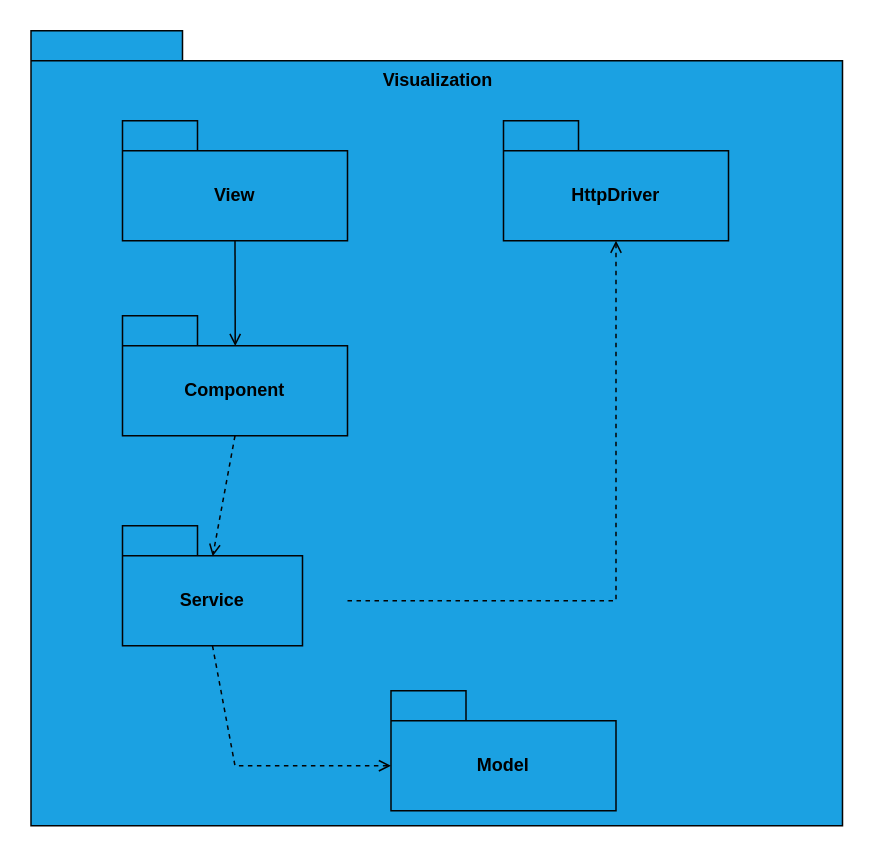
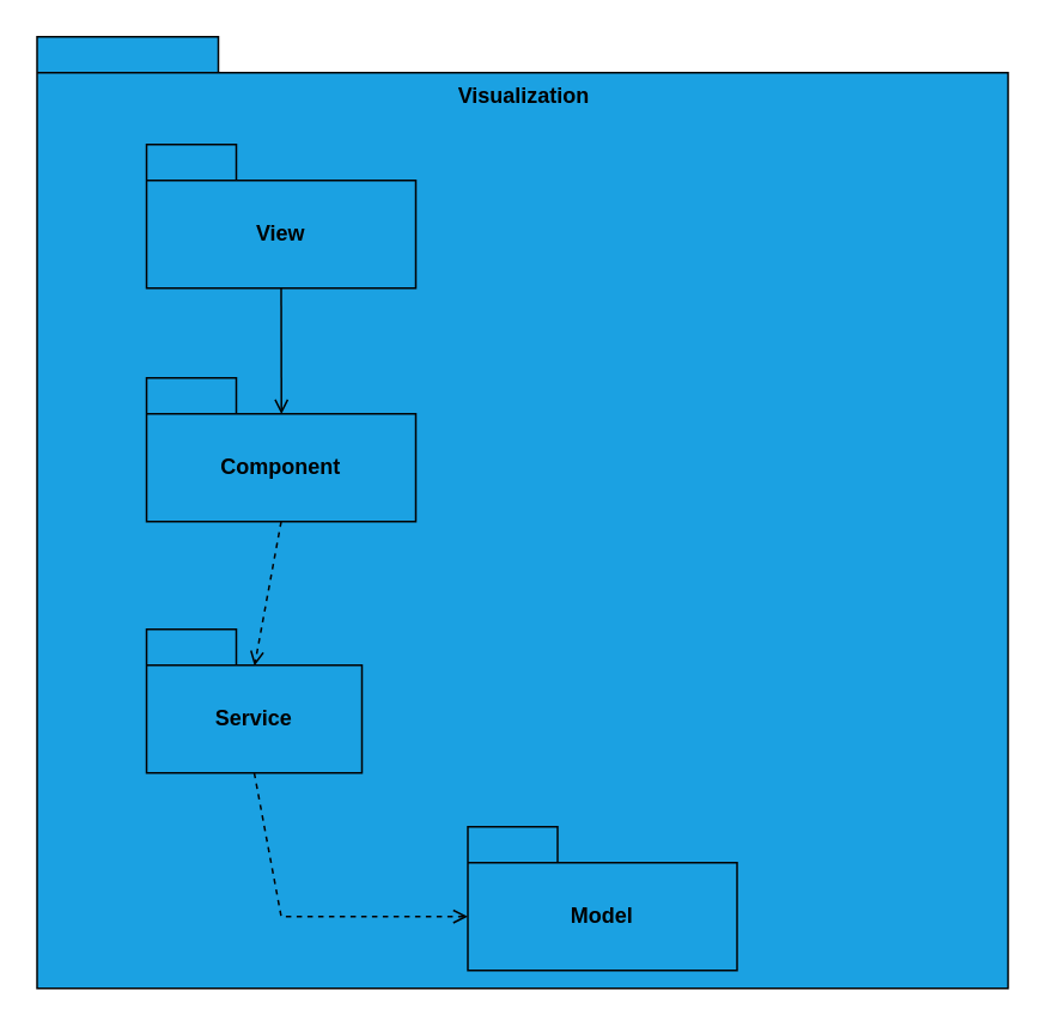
  <mxCell id="0" />
  <mxCell id="1" parent="0" />
  <mxCell id="2" value="" style="shape=folder;fontStyle=1;tabWidth=101;tabHeight=20;tabPosition=left;html=1;boundedLbl=1;whiteSpace=wrap;movable=1;resizable=1;rotatable=1;deletable=1;editable=1;locked=0;connectable=1;fillColor=#1BA1E2;strokeColor=#030303;" vertex="1" parent="1"><mxGeometry x="20" y="20" width="541" height="530" as="geometry" /></mxCell>
  <mxCell id="3" value="View" style="shape=folder;fontStyle=1;tabWidth=50;tabHeight=20;tabPosition=left;html=1;boundedLbl=1;whiteSpace=wrap;fillColor=#1BA1E2;strokeColor=#030303;" vertex="1" parent="1"><mxGeometry x="81" y="80" width="150" height="80" as="geometry" /></mxCell>
  <mxCell id="4" value="Component" style="shape=folder;fontStyle=1;tabWidth=50;tabHeight=20;tabPosition=left;html=1;boundedLbl=1;whiteSpace=wrap;fillColor=#1BA1E2;strokeColor=#030303;" vertex="1" parent="1"><mxGeometry x="81" y="210" width="150" height="80" as="geometry" /></mxCell>
  <mxCell id="5" value="Service" style="shape=folder;fontStyle=1;tabWidth=50;tabHeight=20;tabPosition=left;html=1;boundedLbl=1;whiteSpace=wrap;fillColor=#1BA1E2;strokeColor=#030303;" vertex="1" parent="1"><mxGeometry x="81" y="350" width="120" height="80" as="geometry" /></mxCell>
  <mxCell id="6" value="Mod&lt;span style=&quot;color: rgba(0, 0, 0, 0); font-family: monospace; font-size: 0px; font-weight: 400; text-align: start; text-wrap: nowrap;&quot;&gt;%3CmxGraphModel%3E%3Croot%3E%3CmxCell%20id%3D%220%22%2F%3E%3CmxCell%20id%3D%221%22%20parent%3D%220%22%2F%3E%3CmxCell%20id%3D%222%22%20value%3D%22View%22%20style%3D%22shape%3Dfolder%3BfontStyle%3D1%3BtabWidth%3D50%3BtabHeight%3D20%3BtabPosition%3Dleft%3Bhtml%3D1%3BboundedLbl%3D1%3BwhiteSpace%3Dwrap%3BfillColor%3D%231BA1E2%3BstrokeColor%3D%23030303%3B%22%20vertex%3D%221%22%20parent%3D%221%22%3E%3CmxGeometry%20x%3D%22160%22%20y%3D%22150%22%20width%3D%22150%22%20height%3D%2280%22%20as%3D%22geometry%22%2F%3E%3C%2FmxCell%3E%3C%2Froot%3E%3C%2FmxGraphModel%3E&lt;/span&gt;el&lt;span style=&quot;color: rgba(0, 0, 0, 0); font-family: monospace; font-size: 0px; font-weight: 400; text-align: start; text-wrap: nowrap;&quot;&gt;%3CmxGraphModel%3E%3Croot%3E%3CmxCell%20id%3D%220%22%2F%3E%3CmxCell%20id%3D%221%22%20parent%3D%220%22%2F%3E%3CmxCell%20id%3D%222%22%20value%3D%22View%22%20style%3D%22shape%3Dfolder%3BfontStyle%3D1%3BtabWidth%3D50%3BtabHeight%3D20%3BtabPosition%3Dleft%3Bhtml%3D1%3BboundedLbl%3D1%3BwhiteSpace%3Dwrap%3BfillColor%3D%231BA1E2%3BstrokeColor%3D%23030303%3B%22%20vertex%3D%221%22%20parent%3D%221%22%3E%3CmxGeometry%20x%3D%22160%22%20y%3D%22150%22%20width%3D%22150%22%20height%3D%2280%22%20as%3D%22geometry%22%2F%3E%3C%2FmxCell%3E%3C%2Froot%3E%3C%2FmxGraphModel%3E&lt;/span&gt;" style="shape=folder;fontStyle=1;tabWidth=50;tabHeight=20;tabPosition=left;html=1;boundedLbl=1;whiteSpace=wrap;fillColor=#1BA1E2;strokeColor=#030303;" vertex="1" parent="1"><mxGeometry x="260" y="460" width="150" height="80" as="geometry" /></mxCell>
- <mxCell id="7" value="HttpDriver" style="shape=folder;fontStyle=1;tabWidth=50;tabHeight=20;tabPosition=left;html=1;boundedLbl=1;whiteSpace=wrap;fillColor=#1BA1E2;strokeColor=#030303;" vertex="1" parent="1"><mxGeometry x="335" y="80" width="150" height="80" as="geometry" /></mxCell>
  <mxCell id="8" value="" style="html=1;verticalAlign=bottom;labelBackgroundColor=none;endArrow=open;endFill=0;dashed=0;rounded=0;exitX=0.5;exitY=1;exitDx=0;exitDy=0;exitPerimeter=0;entryX=0.501;entryY=0.253;entryDx=0;entryDy=0;entryPerimeter=0;strokeColor=#030303;" edge="1" parent="1" source="3" target="4"><mxGeometry width="160" relative="1" as="geometry"><mxPoint x="175" y="200" as="sourcePoint" /><mxPoint x="335" y="200" as="targetPoint" /></mxGeometry></mxCell>
  <mxCell id="9" value="" style="html=1;verticalAlign=bottom;labelBackgroundColor=none;endArrow=open;endFill=0;dashed=1;rounded=0;entryX=0.501;entryY=0.255;entryDx=0;entryDy=0;entryPerimeter=0;strokeColor=#030303;exitX=0.5;exitY=1;exitDx=0;exitDy=0;exitPerimeter=0;" edge="1" parent="1" source="4" target="5"><mxGeometry width="160" relative="1" as="geometry"><mxPoint x="155.55" y="310" as="sourcePoint" /><mxPoint x="155.55" y="400" as="targetPoint" /></mxGeometry></mxCell>
  <mxCell id="10" value="" style="html=1;verticalAlign=bottom;labelBackgroundColor=none;endArrow=open;endFill=0;dashed=1;rounded=0;exitX=0.5;exitY=1;exitDx=0;exitDy=0;exitPerimeter=0;entryX=0;entryY=0;entryDx=0;entryDy=50;entryPerimeter=0;strokeColor=#030303;" edge="1" parent="1" source="5" target="6"><mxGeometry width="160" relative="1" as="geometry"><mxPoint x="155.55" y="460" as="sourcePoint" /><mxPoint x="155.55" y="550" as="targetPoint" /><Array as="points"><mxPoint x="156" y="510" /></Array></mxGeometry></mxCell>
- <mxCell id="11" value="" style="html=1;verticalAlign=bottom;labelBackgroundColor=none;endArrow=open;endFill=0;dashed=1;rounded=0;exitX=0;exitY=0;exitDx=150;exitDy=50;exitPerimeter=0;entryX=0.5;entryY=1;entryDx=0;entryDy=0;entryPerimeter=0;strokeColor=#030303;" edge="1" parent="1" source="5" target="7"><mxGeometry width="160" relative="1" as="geometry"><mxPoint x="165.55" y="470" as="sourcePoint" /><mxPoint x="270" y="580" as="targetPoint" /><Array as="points"><mxPoint x="410" y="400" /></Array></mxGeometry></mxCell>
  <mxCell id="12" value="Visualization" style="text;align=center;fontStyle=1;verticalAlign=middle;spacingLeft=3;spacingRight=3;strokeColor=none;rotatable=0;points=[[0,0.5],[1,0.5]];portConstraint=eastwest;html=1;" vertex="1" parent="1"><mxGeometry x="250.5" y="40" width="80" height="26" as="geometry" /></mxCell>
